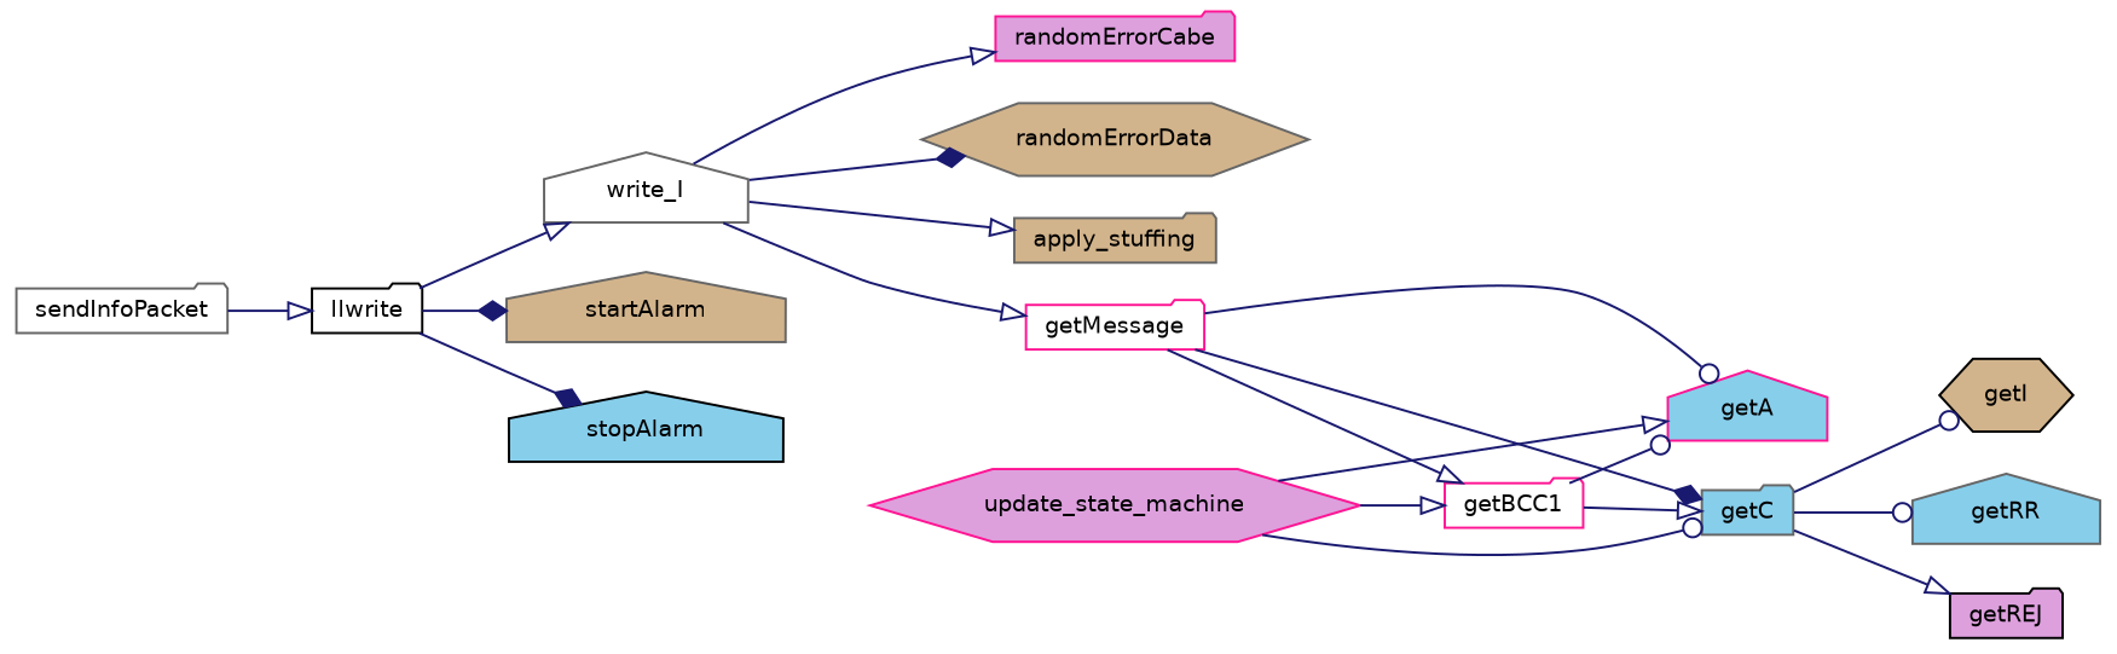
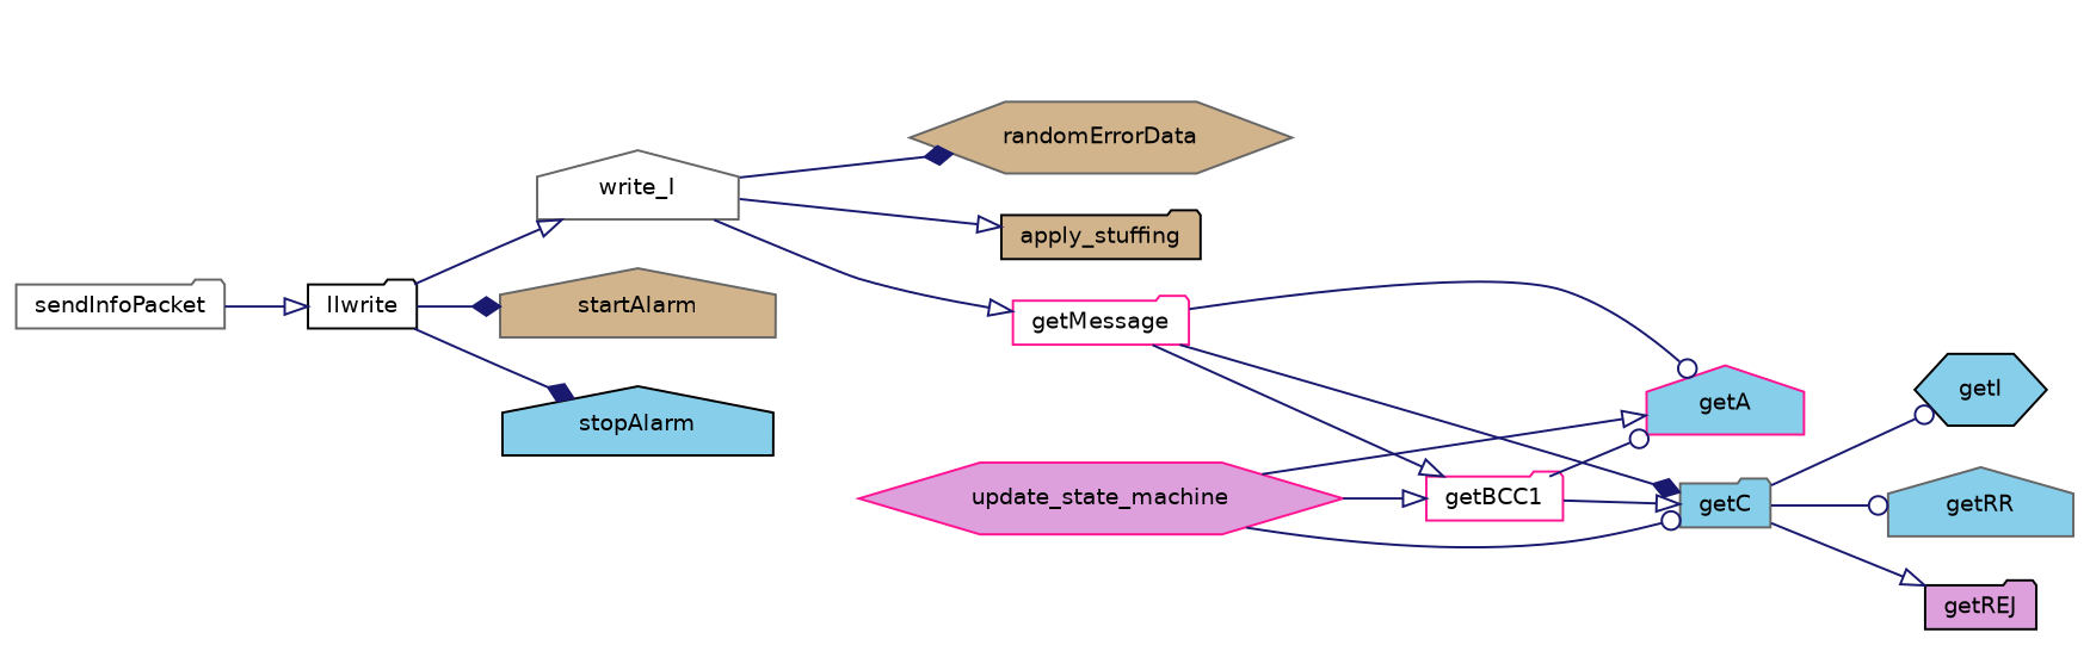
  digraph {
    rankdir=LR
    node [color=gray40 fillcolor=white fontname=Helvetica fontsize=10 shape=folder style=filled]
    edge [arrowhead=onormal color=midnightblue fontname=Helvetica fontsize=10 labelfontname=Helvetica labelfontsize=10 style=solid]
    n1 [fontcolor=black height=0.2 label=sendInfoPacket width=0.4]
    n2 [color=black height=0.2 label=llwrite width=0.4]
    n3 [height=0.2 label=write_I shape=house width=0.4]
    n4 [fillcolor=tan height=0.2 label=startAlarm shape=house width=0.4]
    n5 [color=black fillcolor=skyblue height=0.2 label=stopAlarm shape=house width=0.4]
    n6 [color=deeppink height=0.2 label=getMessage width=0.4]
-   n7 [color=deeppink fillcolor=plum height=0.2 label=randomErrorCabe width=0.4]
    n8 [fillcolor=tan height=0.2 label=randomErrorData shape=hexagon width=0.4]
-   n9 [fillcolor=tan height=0.2 label=apply_stuffing width=0.4]
+   n9 [color=black fillcolor=tan height=0.2 label=apply_stuffing width=0.4]
    n10 [color=deeppink fillcolor=plum height=0.2 label=update_state_machine shape=hexagon width=0.4]
    n11 [color=deeppink fillcolor=skyblue height=0.2 label=getA shape=house width=0.4]
    n12 [fillcolor=skyblue height=0.2 label=getC width=0.4]
    n13 [color=deeppink height=0.2 label=getBCC1 width=0.4]
-   n14 [color=black fillcolor=tan height=0.2 label=getI shape=hexagon width=0.4]
+   n14 [color=black fillcolor=skyblue height=0.2 label=getI shape=hexagon width=0.4]
    n15 [fillcolor=skyblue height=0.2 label=getRR shape=house width=0.4]
    n16 [color=black fillcolor=plum height=0.2 label=getREJ width=0.4]
    n1 -> n2
    n2 -> n3
    n2 -> n4 [arrowhead=diamond]
    n2 -> n5 [arrowhead=diamond]
    n3 -> n6
-   n3 -> n7
    n3 -> n8 [arrowhead=diamond]
    n3 -> n9
    n6 -> n11 [arrowhead=odot]
    n6 -> n12 [arrowhead=diamond]
    n6 -> n13
    n10 -> n11
    n10 -> n12 [arrowhead=odot]
    n10 -> n13
    n12 -> n14 [arrowhead=odot]
    n12 -> n15 [arrowhead=odot]
    n12 -> n16
    n13 -> n11 [arrowhead=odot]
    n13 -> n12
  }
